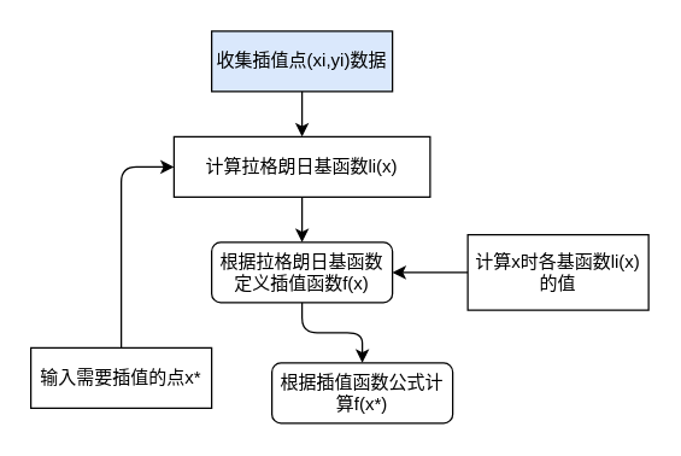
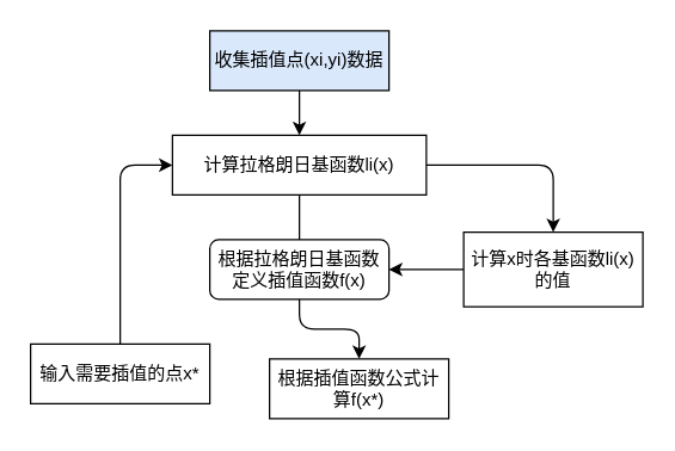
  <mxCell id="0" />
  <mxCell id="1" parent="0" />
  <mxCell id="2" style="edgeStyle=none;html=1;exitX=0.5;exitY=1;exitDx=0;exitDy=0;" edge="1" parent="1" source="3" target="6"><mxGeometry relative="1" as="geometry" /></mxCell>
  <mxCell id="3" value="收集插值点(xi,yi)数据" style="whiteSpace=wrap;html=1;fillColor=#dae8fc;" vertex="1" parent="1"><mxGeometry x="140" y="20" width="120" height="40" as="geometry" /></mxCell>
- <mxCell id="4" style="edgeStyle=none;html=1;exitX=0.5;exitY=1;exitDx=0;exitDy=0;entryX=0.5;entryY=0;entryDx=0;entryDy=0;" edge="1" parent="1" source="6" target="8"><mxGeometry relative="1" as="geometry" /></mxCell>
+ <mxCell id="4" style="edgeStyle=none;html=1;exitX=0.5;exitY=1;exitDx=0;exitDy=0;entryX=0.5;entryY=0;entryDx=0;entryDy=0;endArrow=none;" edge="1" parent="1" source="6" target="8"><mxGeometry relative="1" as="geometry" /></mxCell>
+ <mxCell id="5" style="edgeStyle=none;html=1;exitX=1;exitY=0.5;exitDx=0;exitDy=0;entryX=0.5;entryY=0;entryDx=0;entryDy=0;" edge="1" parent="1" source="6" target="10"><mxGeometry relative="1" as="geometry"><mxPoint x="370" y="109.714" as="targetPoint" /><Array as="points"><mxPoint x="370" y="110" /></Array></mxGeometry></mxCell>
  <mxCell id="6" value="计算拉格朗日基函数li(x)" style="whiteSpace=wrap;html=1;" vertex="1" parent="1"><mxGeometry x="115" y="90" width="170" height="40" as="geometry" /></mxCell>
  <mxCell id="7" style="edgeStyle=none;html=1;exitX=0.5;exitY=1;exitDx=0;exitDy=0;entryX=0.5;entryY=0;entryDx=0;entryDy=0;" edge="1" parent="1" source="8" target="13"><mxGeometry relative="1" as="geometry"><Array as="points"><mxPoint x="200" y="220" /><mxPoint x="240" y="220" /></Array></mxGeometry></mxCell>
  <mxCell id="8" value="根据拉格朗日基函数定义插值函数f(x)" style="whiteSpace=wrap;html=1;rounded=1;" vertex="1" parent="1"><mxGeometry x="140" y="160" width="120" height="40" as="geometry" /></mxCell>
  <mxCell id="9" style="edgeStyle=none;html=1;exitX=0;exitY=0.5;exitDx=0;exitDy=0;entryX=1;entryY=0.5;entryDx=0;entryDy=0;" edge="1" parent="1" source="10" target="8"><mxGeometry relative="1" as="geometry" /></mxCell>
  <mxCell id="10" value="计算x时各基函数li(x)的值" style="whiteSpace=wrap;html=1;" vertex="1" parent="1"><mxGeometry x="310" y="155" width="120" height="50" as="geometry" /></mxCell>
  <mxCell id="11" style="edgeStyle=none;html=1;exitX=0.5;exitY=0;exitDx=0;exitDy=0;entryX=0;entryY=0.5;entryDx=0;entryDy=0;" edge="1" parent="1" source="12" target="6"><mxGeometry relative="1" as="geometry"><Array as="points"><mxPoint x="80" y="220" /><mxPoint x="80" y="110" /></Array></mxGeometry></mxCell>
  <mxCell id="12" value="输入需要插值的点x*" style="whiteSpace=wrap;html=1;" vertex="1" parent="1"><mxGeometry x="20" y="230" width="120" height="40" as="geometry" /></mxCell>
- <mxCell id="13" value="根据插值函数公式计算f(x*)" style="whiteSpace=wrap;html=1;rounded=1;" vertex="1" parent="1"><mxGeometry x="180" y="240" width="120" height="40" as="geometry" /></mxCell>
+ <mxCell id="13" value="根据插值函数公式计算f(x*)" style="whiteSpace=wrap;html=1;" vertex="1" parent="1"><mxGeometry x="180" y="240" width="120" height="40" as="geometry" /></mxCell>
